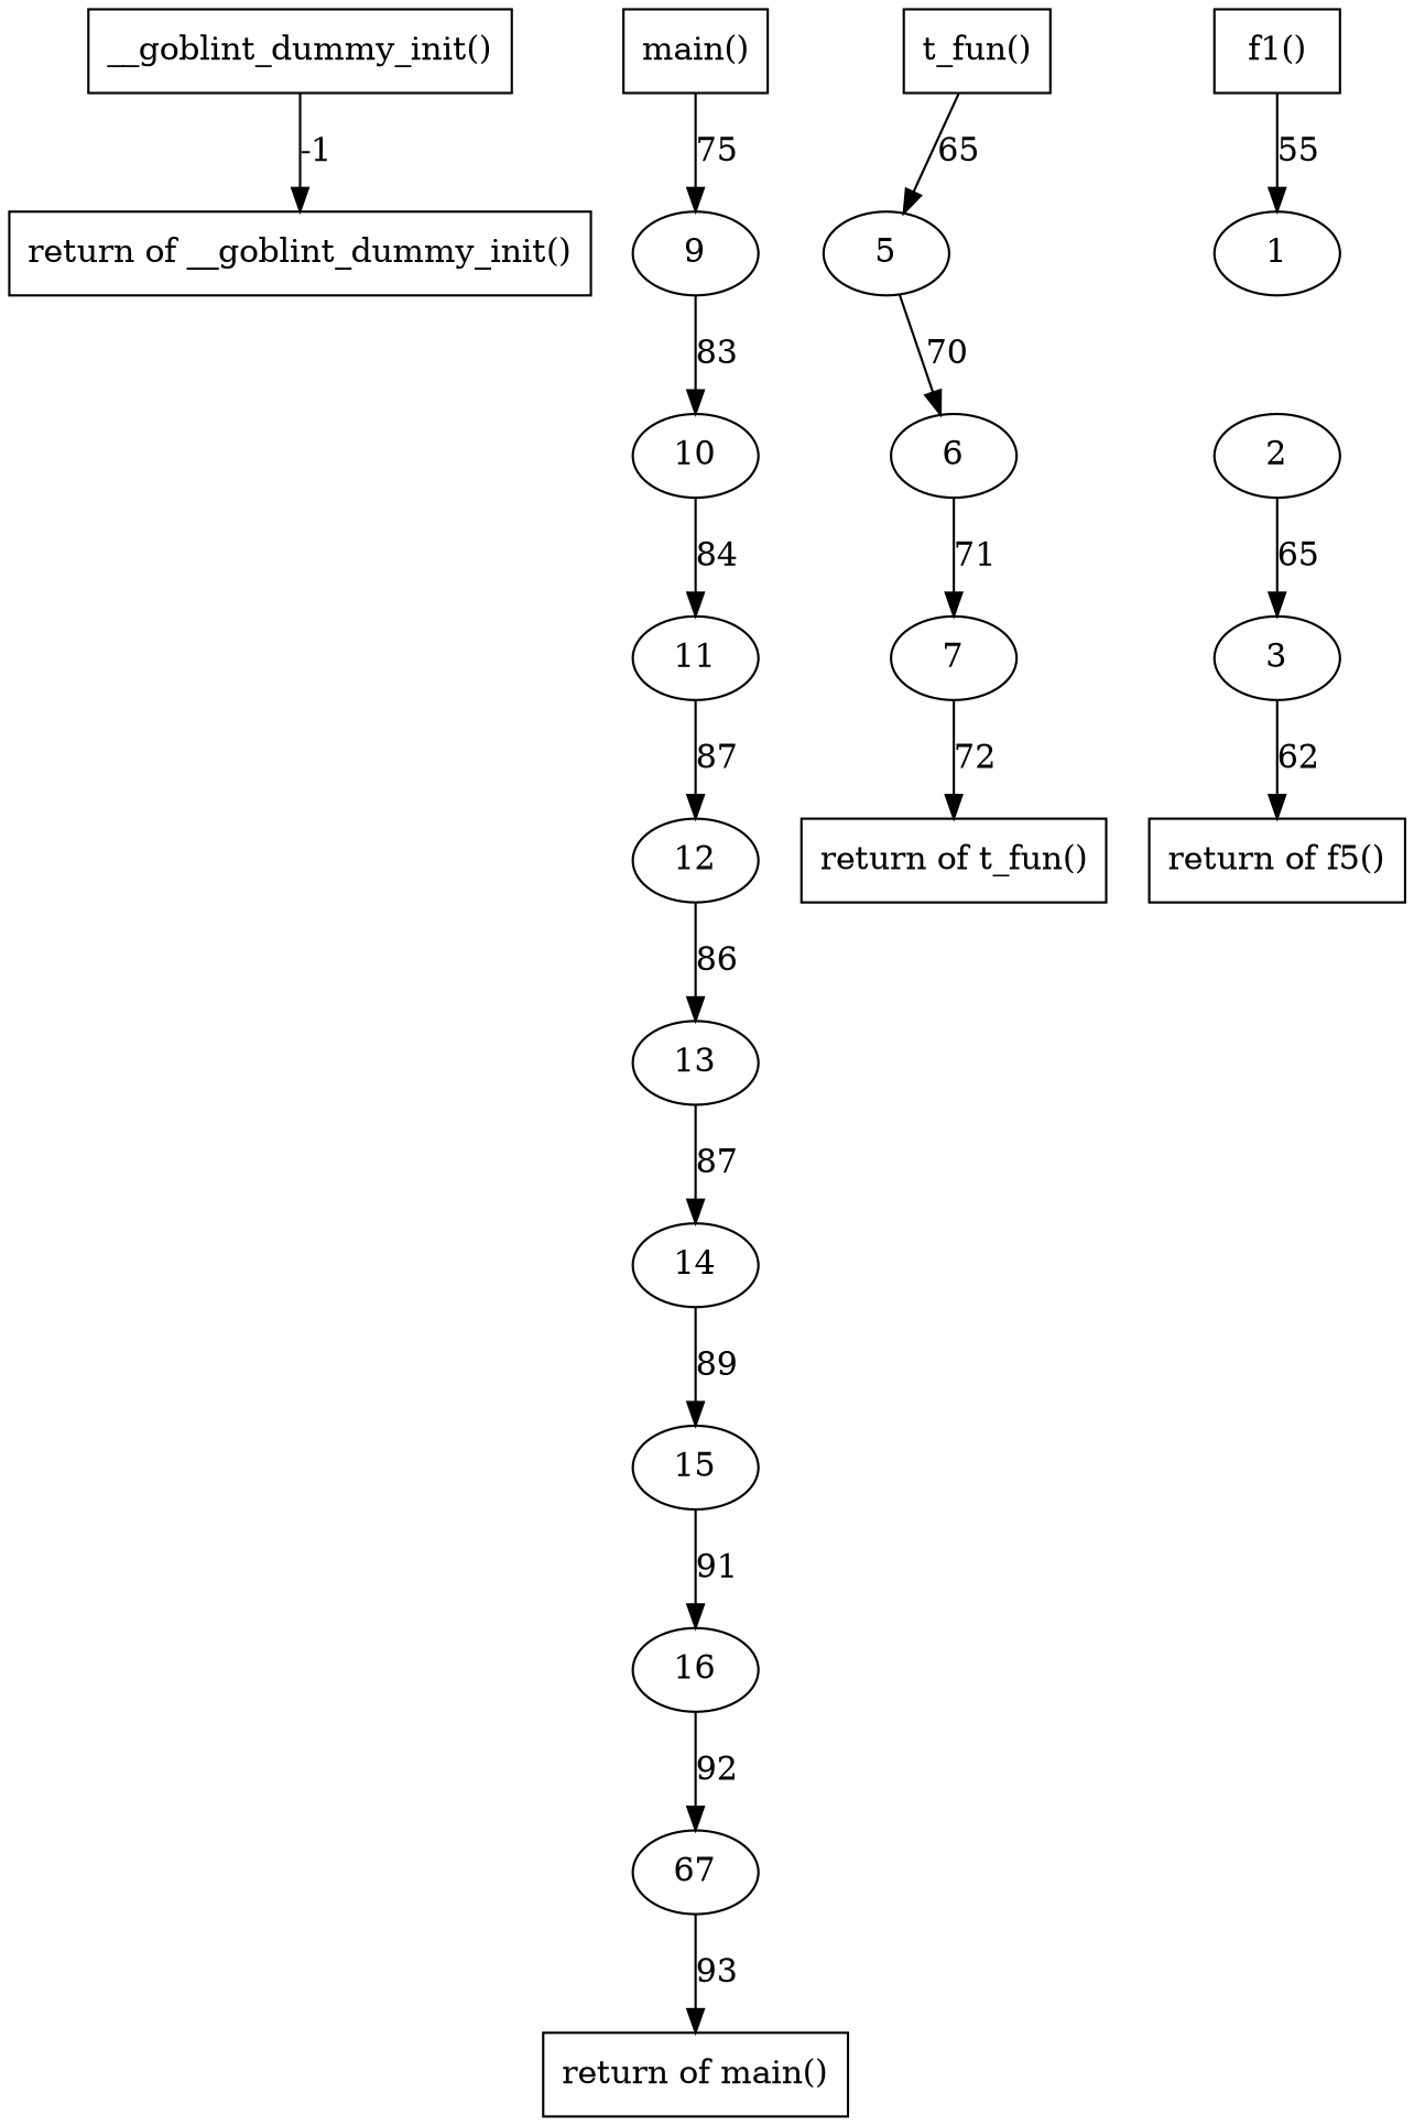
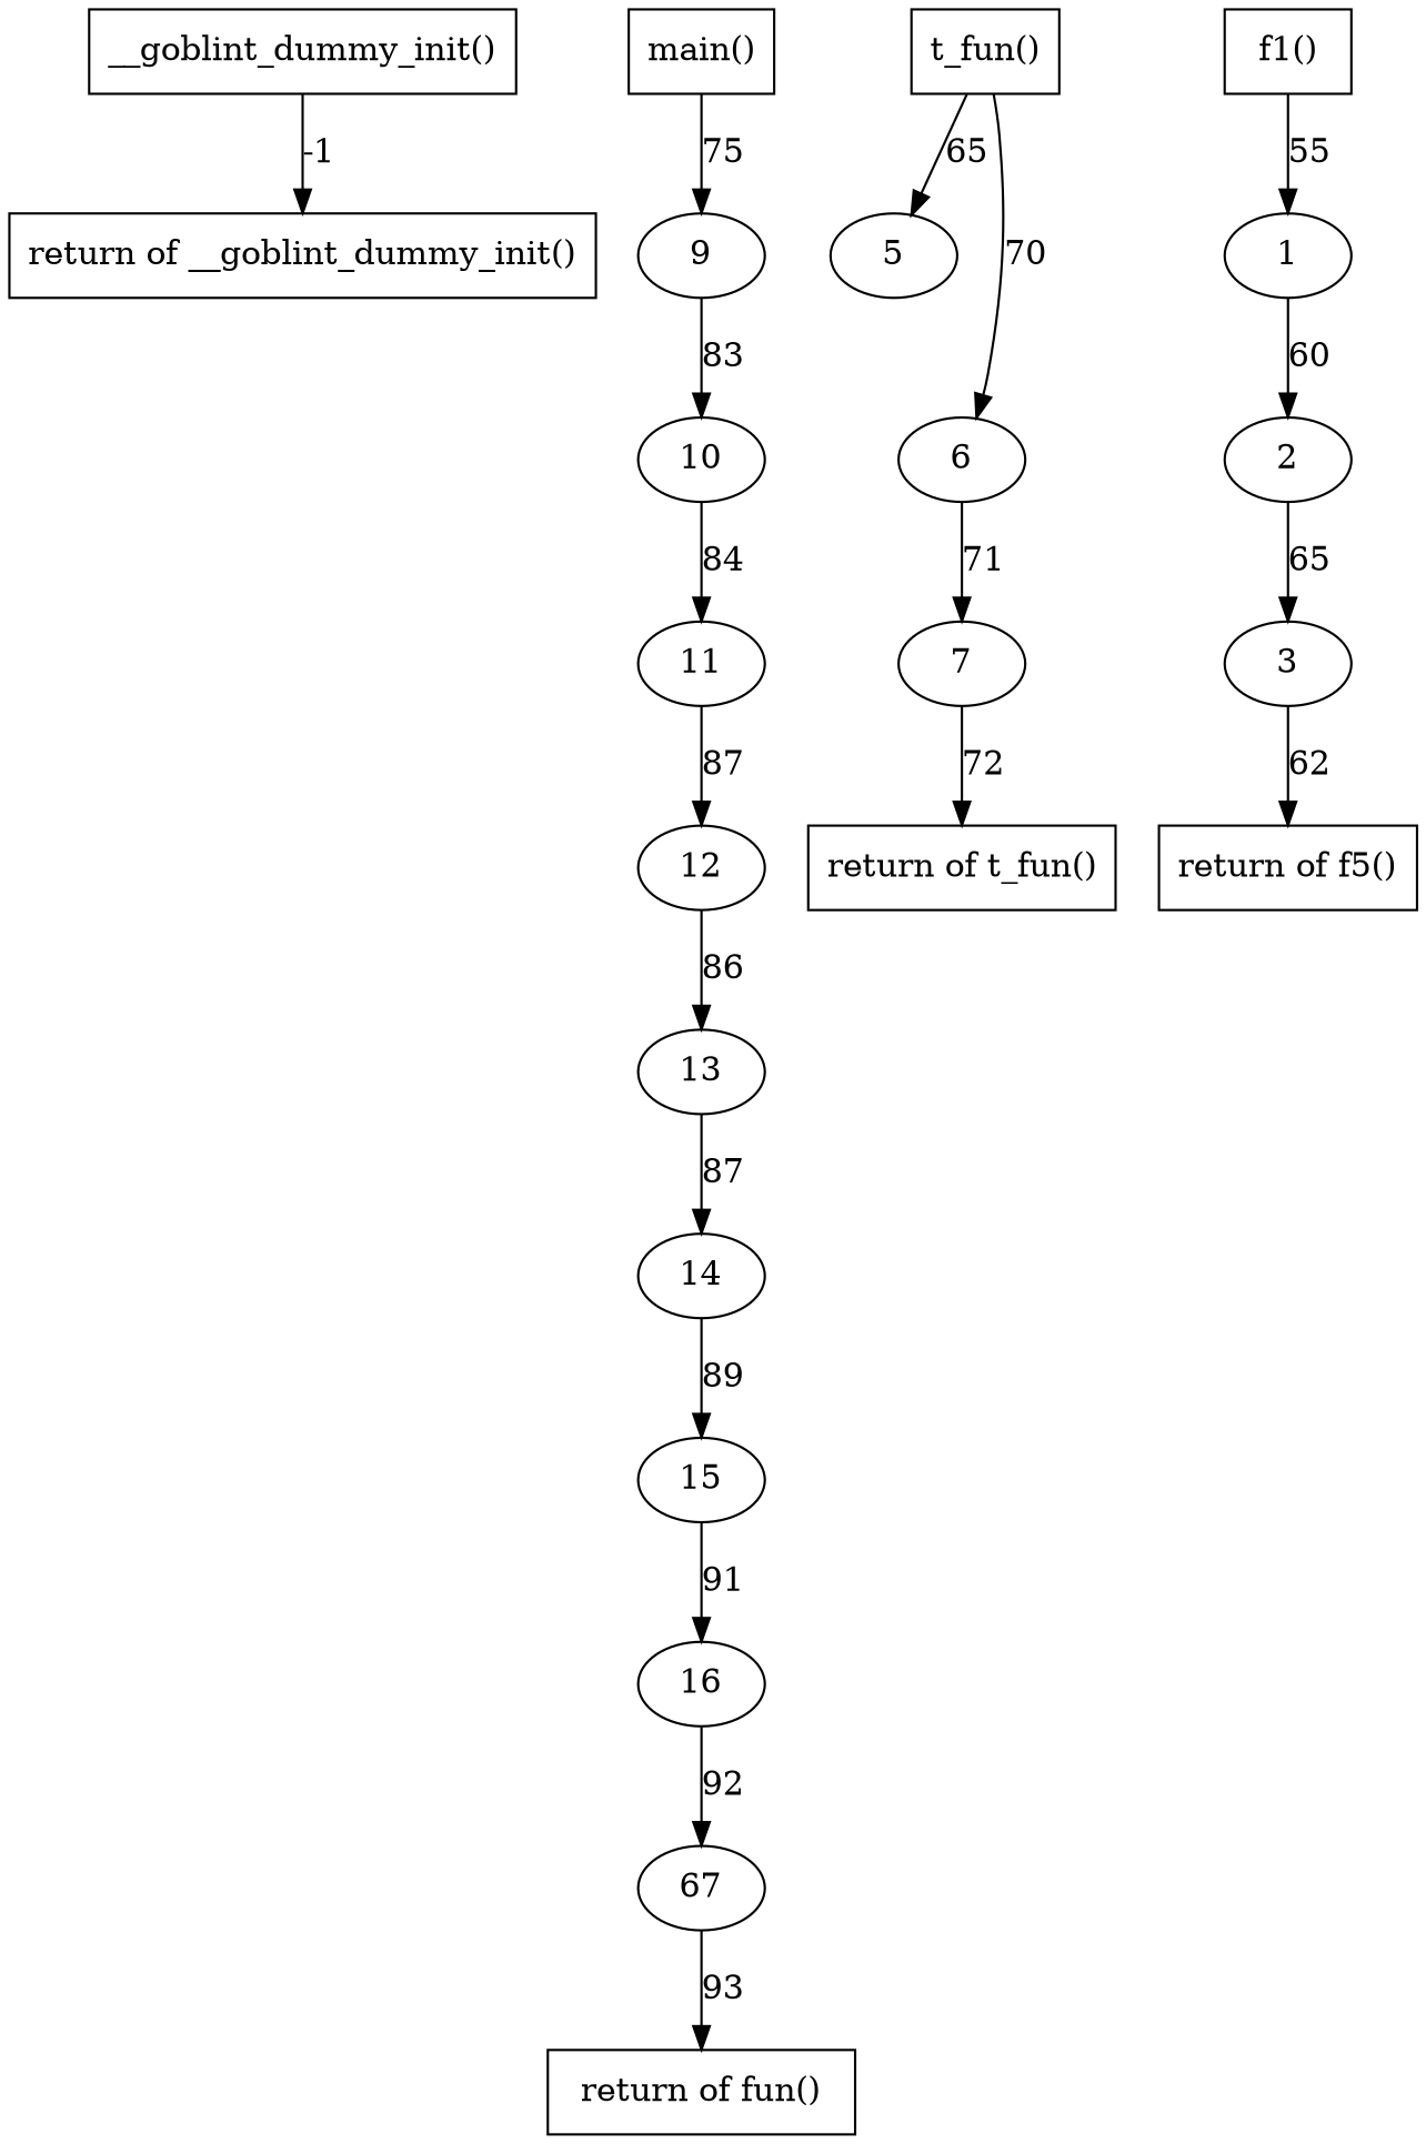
  digraph {
    n1 [label="__goblint_dummy_init()" shape=box]
    n2 [label="return of __goblint_dummy_init()" shape=box]
    13
    14
    15
    16
    n7 [label="t_fun()" shape=box]
    5
    6
    7
    1
    2
    3
    n14 [label="return of f5()" shape=box]
    n15 [label="return of t_fun()" shape=box]
    10
    11
    12
    n19 [label="main()" shape=box]
    9
    n21 [label=67]
-   n22 [label="return of main()" shape=box]
+   n22 [label="return of fun()" shape=box]
    n23 [label="f1()" shape=box]
    n1 -> n2 [label=-1]
    13 -> 14 [label=87]
    14 -> 15 [label=89]
    15 -> 16 [label=91]
    16 -> n21 [label=92]
    n7 -> 5 [label=65]
-   5 -> 6 [label=70]
+   n7 -> 6 [label=70]
    6 -> 7 [label=71]
    7 -> n15 [label=72]
+   1 -> 2 [label=60]
    2 -> 3 [label=65]
    3 -> n14 [label=62]
    10 -> 11 [label=84]
    11 -> 12 [label=87]
    12 -> 13 [label=86]
    n19 -> 9 [label=75]
    9 -> 10 [label=83]
    n21 -> n22 [label=93]
    n23 -> 1 [label=55]
  }
